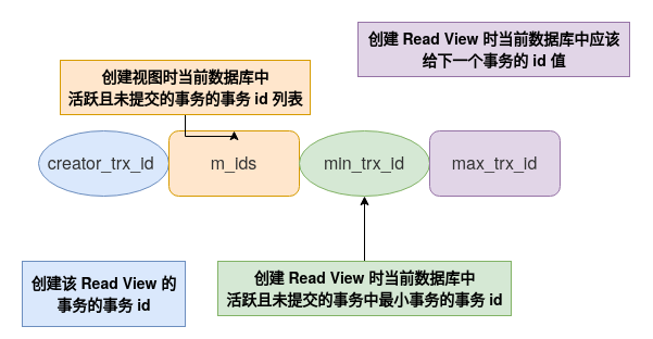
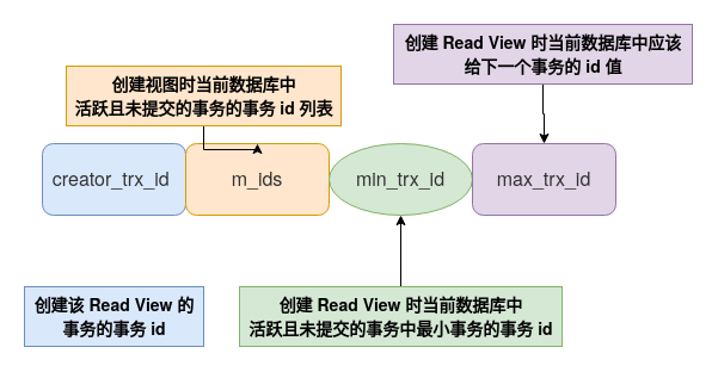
  <mxCell id="0" />
  <mxCell id="1" parent="0" />
- <mxCell id="2" value="&lt;span style=&quot;color: rgb(51, 51, 51); font-family: &amp;quot;helvetica neue&amp;quot;, helvetica, arial, sans-serif; font-size: 16px; text-align: left;&quot;&gt;creator_trx_&lt;/span&gt;&lt;span style=&quot;color: rgb(51, 51, 51); font-family: &amp;quot;helvetica neue&amp;quot;, helvetica, arial, sans-serif; font-size: 16px; text-align: left;&quot;&gt;id&lt;/span&gt;&lt;span style=&quot;color: rgb(51, 51, 51); font-family: &amp;quot;helvetica neue&amp;quot;, helvetica, arial, sans-serif; font-size: 16px; text-align: left;&quot;&gt;&amp;nbsp;&lt;/span&gt;" style="ellipse;whiteSpace=wrap;html=1;fontSize=16;fillColor=#dae8fc;strokeColor=#6c8ebf;labelBackgroundColor=none;" vertex="1" parent="1"><mxGeometry x="35" y="120" width="120" height="60" as="geometry" /></mxCell>
+ <mxCell id="2" value="&lt;span style=&quot;color: rgb(51, 51, 51); font-family: &amp;quot;helvetica neue&amp;quot;, helvetica, arial, sans-serif; font-size: 16px; text-align: left;&quot;&gt;creator_trx_&lt;/span&gt;&lt;span style=&quot;color: rgb(51, 51, 51); font-family: &amp;quot;helvetica neue&amp;quot;, helvetica, arial, sans-serif; font-size: 16px; text-align: left;&quot;&gt;id&lt;/span&gt;&lt;span style=&quot;color: rgb(51, 51, 51); font-family: &amp;quot;helvetica neue&amp;quot;, helvetica, arial, sans-serif; font-size: 16px; text-align: left;&quot;&gt;&amp;nbsp;&lt;/span&gt;" style="rounded=1;whiteSpace=wrap;html=1;fontSize=16;fillColor=#dae8fc;strokeColor=#6c8ebf;labelBackgroundColor=none;" vertex="1" parent="1"><mxGeometry x="35" y="120" width="120" height="60" as="geometry" /></mxCell>
  <mxCell id="3" value="&lt;span style=&quot;color: rgb(51, 51, 51); font-family: &amp;quot;helvetica neue&amp;quot;, helvetica, arial, sans-serif; font-size: 16px; text-align: left;&quot;&gt;m_&lt;/span&gt;&lt;span style=&quot;color: rgb(51, 51, 51); font-family: &amp;quot;helvetica neue&amp;quot;, helvetica, arial, sans-serif; font-size: 16px; text-align: left;&quot;&gt;id&lt;/span&gt;&lt;span style=&quot;color: rgb(51, 51, 51); font-family: &amp;quot;helvetica neue&amp;quot;, helvetica, arial, sans-serif; font-size: 16px; text-align: left;&quot;&gt;s&lt;/span&gt;" style="rounded=1;whiteSpace=wrap;html=1;fontSize=16;fillColor=#ffe6cc;strokeColor=#d79b00;labelBackgroundColor=none;" vertex="1" parent="1"><mxGeometry x="155" y="120" width="120" height="60" as="geometry" /></mxCell>
  <mxCell id="4" value="&lt;span style=&quot;color: rgb(51, 51, 51); font-family: &amp;quot;helvetica neue&amp;quot;, helvetica, arial, sans-serif; font-size: 16px; text-align: left;&quot;&gt;min_trx_&lt;/span&gt;&lt;span style=&quot;color: rgb(51, 51, 51); font-family: &amp;quot;helvetica neue&amp;quot;, helvetica, arial, sans-serif; font-size: 16px; text-align: left;&quot;&gt;id&lt;/span&gt;" style="ellipse;whiteSpace=wrap;html=1;fontSize=16;fillColor=#d5e8d4;strokeColor=#82b366;labelBackgroundColor=none;" vertex="1" parent="1"><mxGeometry x="275" y="120" width="120" height="60" as="geometry" /></mxCell>
  <mxCell id="5" value="&lt;span style=&quot;color: rgb(51, 51, 51); font-family: &amp;quot;helvetica neue&amp;quot;, helvetica, arial, sans-serif; font-size: 16px; text-align: left;&quot;&gt;max_trx_&lt;/span&gt;&lt;span style=&quot;color: rgb(51, 51, 51); font-family: &amp;quot;helvetica neue&amp;quot;, helvetica, arial, sans-serif; font-size: 16px; text-align: left;&quot;&gt;id&lt;/span&gt;" style="rounded=1;whiteSpace=wrap;html=1;fontSize=16;fillColor=#e1d5e7;strokeColor=#9673a6;labelBackgroundColor=none;" vertex="1" parent="1"><mxGeometry x="395" y="120" width="120" height="60" as="geometry" /></mxCell>
- <mxCell id="6" value="&lt;strong style=&quot;box-sizing: border-box; font-family: &amp;quot;helvetica neue&amp;quot;, helvetica, arial, sans-serif; font-size: 14px; text-align: left;&quot;&gt;&lt;span class=&quot;md-plain&quot; style=&quot;box-sizing: border-box&quot;&gt;创建该 Read  View 的&lt;br&gt;事务的事务 id&lt;/span&gt;&lt;/strong&gt;" style="text;html=1;align=center;verticalAlign=middle;resizable=0;points=[];autosize=1;strokeColor=#6c8ebf;fontSize=16;fillColor=#dae8fc;" vertex="1" parent="1"><mxGeometry x="20" y="240" width="150" height="60" as="geometry" /></mxCell>
+ <mxCell id="6" value="&lt;strong style=&quot;box-sizing: border-box; font-family: &amp;quot;helvetica neue&amp;quot;, helvetica, arial, sans-serif; font-size: 14px; text-align: left;&quot;&gt;&lt;span class=&quot;md-plain&quot; style=&quot;box-sizing: border-box&quot;&gt;创建该 Read  View 的&lt;br&gt;事务的事务 id&lt;/span&gt;&lt;/strong&gt;" style="text;html=1;align=center;verticalAlign=middle;resizable=0;points=[];autosize=1;strokeColor=#6c8ebf;fontSize=16;fillColor=#dae8fc;" vertex="1" parent="1"><mxGeometry x="20" y="240" width="150" height="50" as="geometry" /></mxCell>
  <mxCell id="7" style="edgeStyle=orthogonalEdgeStyle;rounded=0;orthogonalLoop=1;jettySize=auto;html=1;entryX=0.5;entryY=0;entryDx=0;entryDy=0;fontSize=16;fontColor=#000000;" edge="1" parent="1" source="8" target="3"><mxGeometry relative="1" as="geometry" /></mxCell>
  <mxCell id="8" value="&lt;span class=&quot;md-plain&quot; style=&quot;box-sizing: border-box; font-family: &amp;quot;helvetica neue&amp;quot;, helvetica, arial, sans-serif; font-size: 14px; text-align: left;&quot;&gt;创建视图时当前数据库中&lt;br&gt;&lt;/span&gt;&lt;span class=&quot;md-pair-s&quot; style=&quot;box-sizing: border-box; font-family: &amp;quot;helvetica neue&amp;quot;, helvetica, arial, sans-serif; font-size: 14px; text-align: left;&quot;&gt;&lt;strong style=&quot;box-sizing: border-box;&quot;&gt;&lt;span class=&quot;md-plain&quot; style=&quot;box-sizing: border-box&quot;&gt;活跃且未提交的事务的事务 id 列表&lt;/span&gt;&lt;/strong&gt;&lt;/span&gt;" style="text;html=1;align=center;verticalAlign=middle;resizable=0;points=[];autosize=1;strokeColor=#d79b00;fontSize=16;fontStyle=1;fillColor=#ffe6cc;" vertex="1" parent="1"><mxGeometry x="55" y="55" width="230" height="50" as="geometry" /></mxCell>
  <mxCell id="9" style="edgeStyle=orthogonalEdgeStyle;rounded=0;orthogonalLoop=1;jettySize=auto;html=1;entryX=0.5;entryY=1;entryDx=0;entryDy=0;fontSize=16;fontColor=#000000;" edge="1" parent="1" source="10" target="4"><mxGeometry relative="1" as="geometry" /></mxCell>
  <mxCell id="10" value="&lt;span class=&quot;md-plain md-expand&quot; style=&quot;box-sizing: border-box; font-family: &amp;quot;helvetica neue&amp;quot;, helvetica, arial, sans-serif; font-size: 14px; text-align: left;&quot;&gt;创建 Read  View 时当前数据库中&lt;br&gt;&lt;/span&gt;&lt;span class=&quot;md-pair-s &quot; style=&quot;box-sizing: border-box; font-family: &amp;quot;helvetica neue&amp;quot;, helvetica, arial, sans-serif; font-size: 14px; text-align: left;&quot;&gt;&lt;strong style=&quot;box-sizing: border-box;&quot;&gt;&lt;span class=&quot;md-plain&quot; style=&quot;box-sizing: border-box&quot;&gt;活跃且未提交的事务中最小事务的事务 id&lt;/span&gt;&lt;/strong&gt;&lt;/span&gt;" style="text;html=1;align=center;verticalAlign=middle;resizable=0;points=[];autosize=1;strokeColor=#82b366;fontSize=16;fontStyle=1;fillColor=#d5e8d4;" vertex="1" parent="1"><mxGeometry x="200" y="240" width="270" height="50" as="geometry" /></mxCell>
+ <mxCell id="11" style="edgeStyle=orthogonalEdgeStyle;rounded=0;orthogonalLoop=1;jettySize=auto;html=1;entryX=0.5;entryY=0;entryDx=0;entryDy=0;fontSize=16;fontColor=#000000;" edge="1" parent="1" source="12" target="5"><mxGeometry relative="1" as="geometry" /></mxCell>
  <mxCell id="12" value="&lt;strong style=&quot;box-sizing: border-box; font-family: &amp;quot;helvetica neue&amp;quot;, helvetica, arial, sans-serif; font-size: 14px; text-align: left;&quot;&gt;&lt;span class=&quot;md-plain&quot; style=&quot;box-sizing: border-box&quot;&gt;创建 Read  View 时当前数据库中应该&lt;br&gt;给下一个事务的 id 值&lt;/span&gt;&lt;/strong&gt;" style="text;html=1;align=center;verticalAlign=middle;resizable=0;points=[];autosize=1;strokeColor=#9673a6;fontSize=16;fontStyle=1;fillColor=#e1d5e7;" vertex="1" parent="1"><mxGeometry x="329" y="20" width="250" height="50" as="geometry" /></mxCell>
